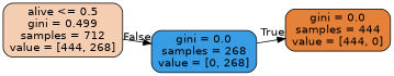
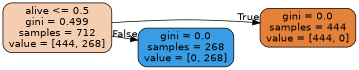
  digraph {
    rankdir=LR
    node [color=black fontname=helvetica shape=box style="filled, rounded"]
    edge [fontname=helvetica labeldistance=2.5]
    n1 [fillcolor="#f5cdb1" label="alive <= 0.5\ngini = 0.499\nsamples = 712\nvalue = [444, 268]"]
    n2 [fillcolor="#e58139" label="gini = 0.0\nsamples = 444\nvalue = [444, 0]"]
    n3 [fillcolor="#399de5" label="gini = 0.0\nsamples = 268\nvalue = [0, 268]"]
-   n3 -> n2 [headlabel=True labelangle=45]
+   n1 -> n2 [headlabel=True labelangle=45]
    n1 -> n3 [headlabel=False labelangle=-45]
  }
